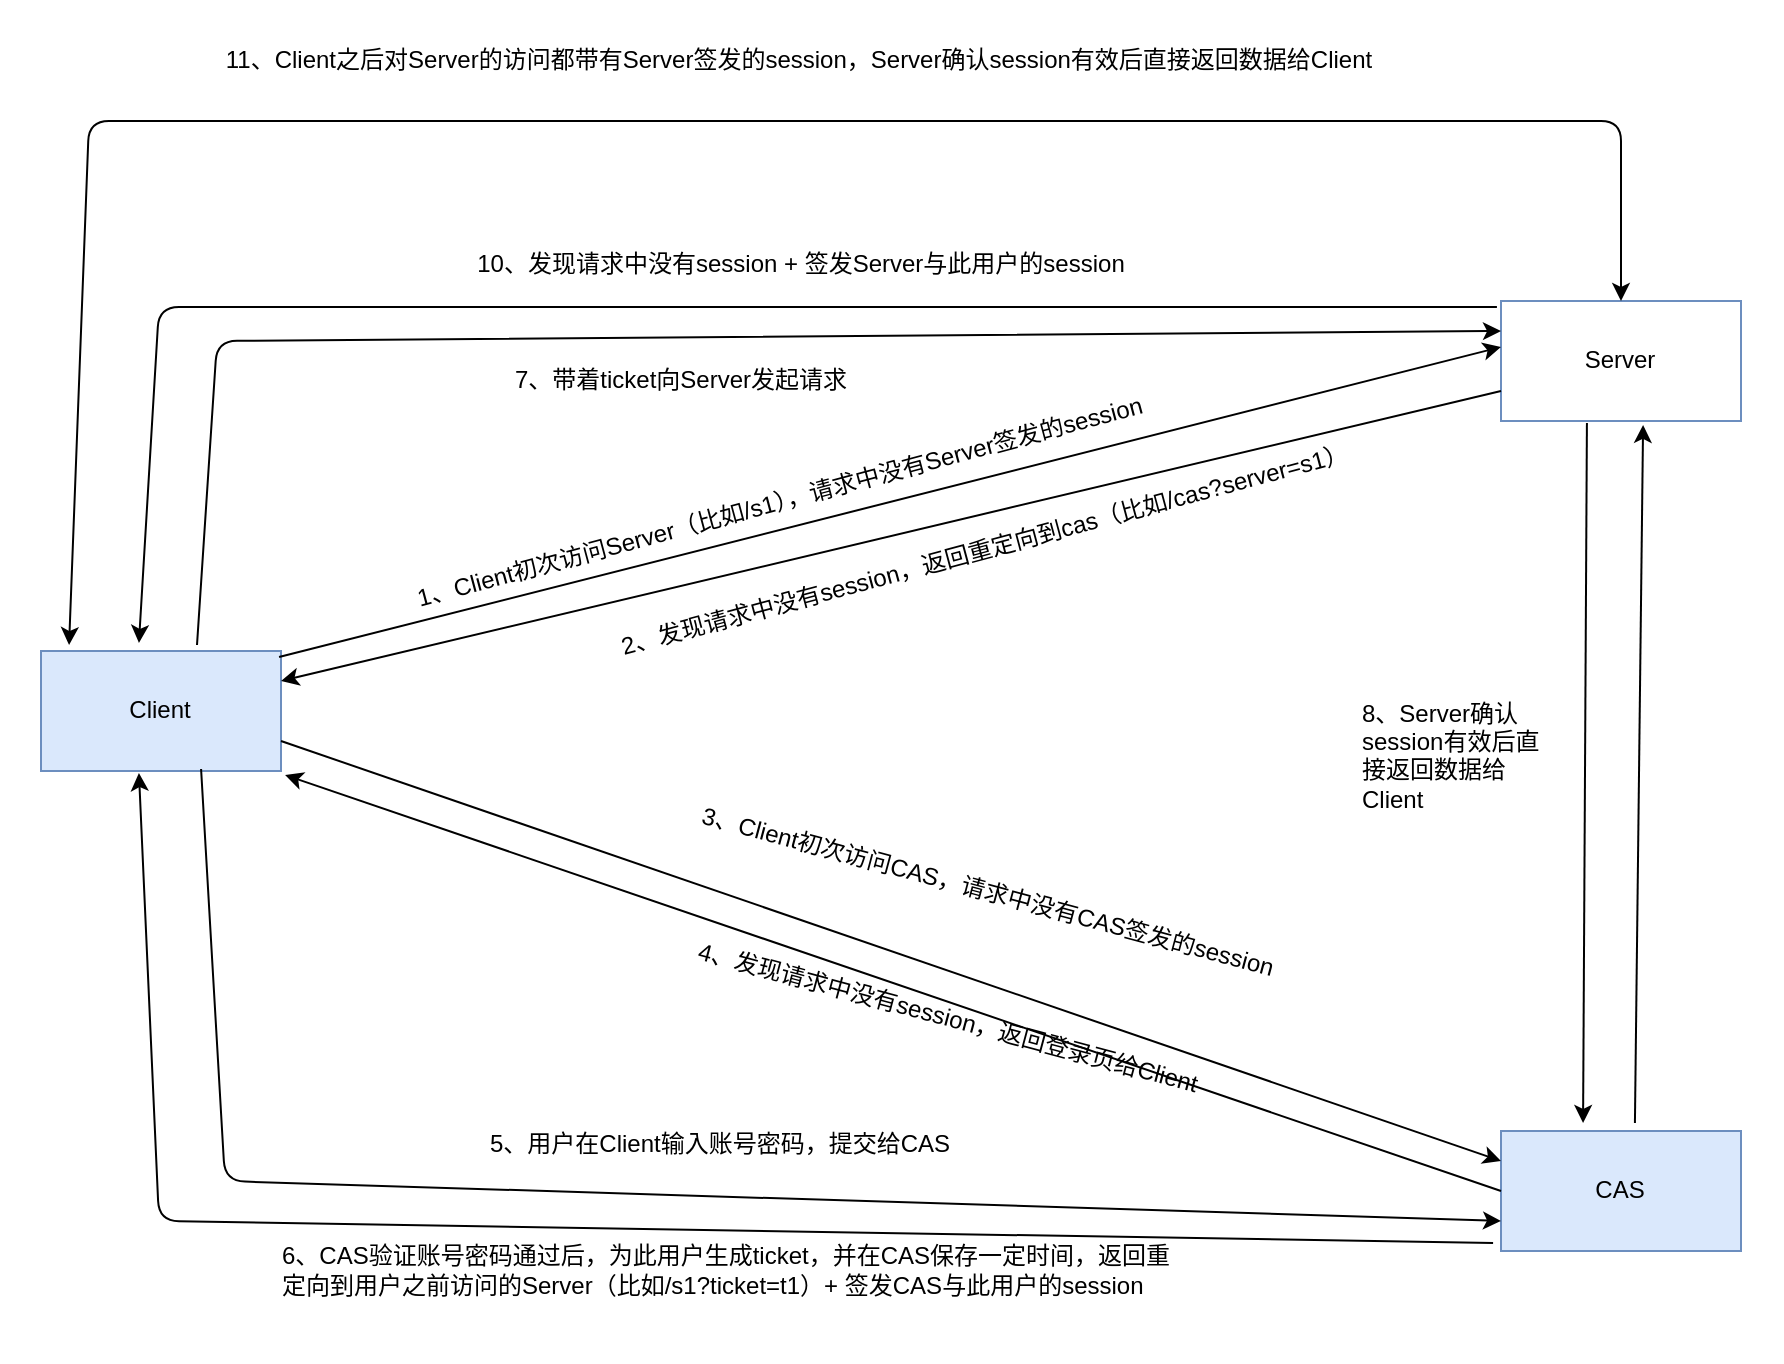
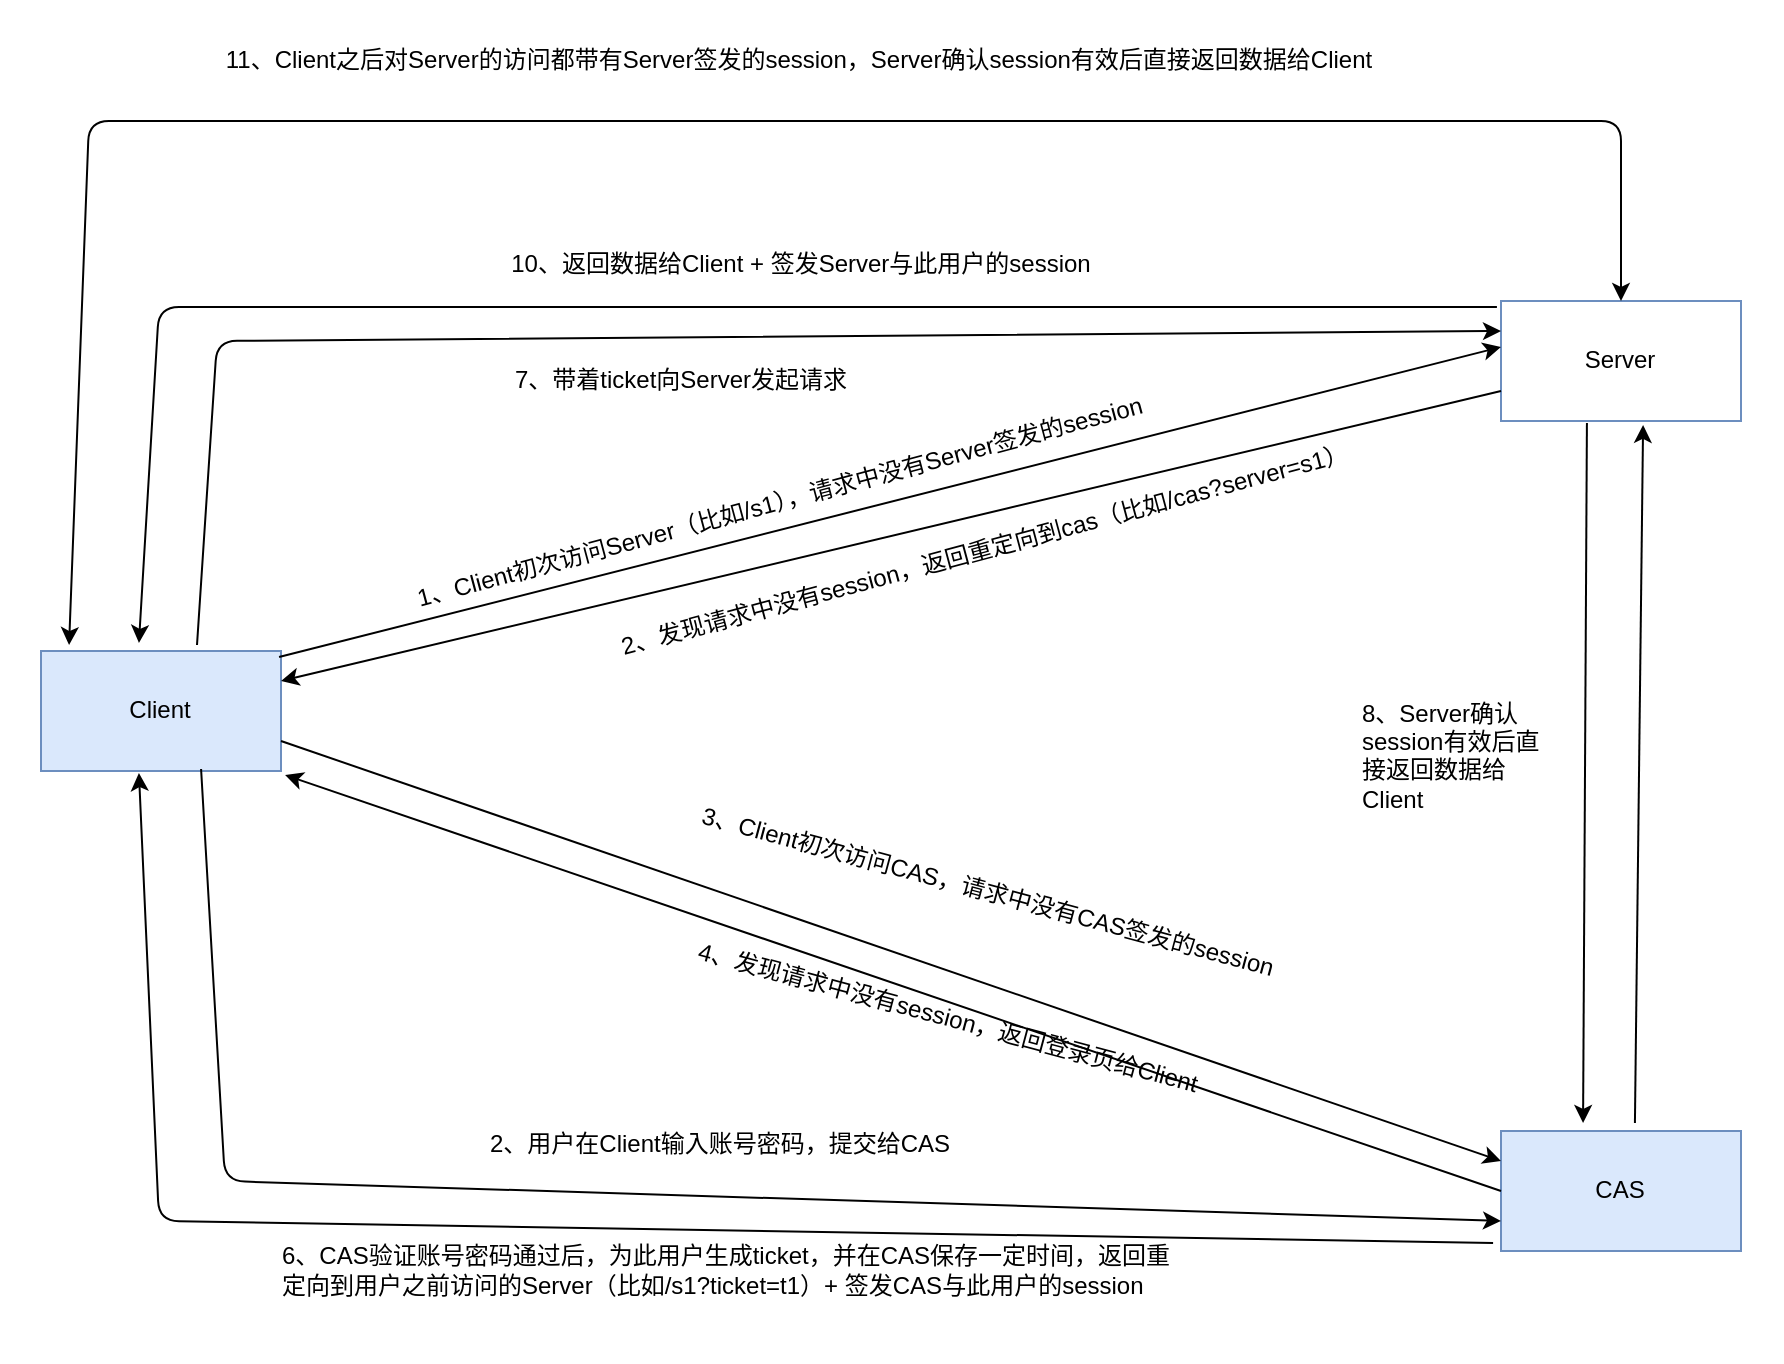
  <mxCell id="0" />
  <mxCell id="1" parent="0" />
  <mxCell id="2" value="Client" style="rounded=0;whiteSpace=wrap;html=1;fillColor=#dae8fc;strokeColor=#6c8ebf;" vertex="1" parent="1"><mxGeometry x="20" y="325" width="120" height="60" as="geometry" /></mxCell>
  <mxCell id="3" value="CAS" style="rounded=0;whiteSpace=wrap;html=1;fillColor=#dae8fc;strokeColor=#6c8ebf;" vertex="1" parent="1"><mxGeometry x="750" y="565" width="120" height="60" as="geometry" /></mxCell>
  <mxCell id="4" value="Server" style="rounded=0;whiteSpace=wrap;html=1;fillColor=#ffffff;strokeColor=#6c8ebf;" vertex="1" parent="1"><mxGeometry x="750" y="150" width="120" height="60" as="geometry" /></mxCell>
  <mxCell id="5" value="" style="endArrow=classic;html=1;entryX=0;entryY=0.383;entryDx=0;entryDy=0;entryPerimeter=0;exitX=0.992;exitY=0.05;exitDx=0;exitDy=0;exitPerimeter=0;" edge="1" parent="1" source="2" target="4"><mxGeometry width="50" height="50" relative="1" as="geometry"><mxPoint x="180" y="360" as="sourcePoint" /><mxPoint x="230" y="310" as="targetPoint" /></mxGeometry></mxCell>
  <mxCell id="6" value="" style="endArrow=classic;html=1;exitX=0;exitY=0.75;exitDx=0;exitDy=0;entryX=1;entryY=0.25;entryDx=0;entryDy=0;" edge="1" parent="1" source="4" target="2"><mxGeometry width="50" height="50" relative="1" as="geometry"><mxPoint x="440" y="370" as="sourcePoint" /><mxPoint x="490" y="320" as="targetPoint" /></mxGeometry></mxCell>
  <mxCell id="7" value="1、Client初次访问Server（比如/s1），请求中没有Server签发的session" style="text;html=1;strokeColor=none;fillColor=none;align=center;verticalAlign=middle;whiteSpace=wrap;rounded=0;rotation=-15;" vertex="1" parent="1"><mxGeometry x="190" y="241" width="400" height="20" as="geometry" /></mxCell>
  <mxCell id="8" value="2、发现请求中没有session，返回重定向到cas（比如/cas?server=s1）" style="text;html=1;strokeColor=none;fillColor=none;align=center;verticalAlign=middle;whiteSpace=wrap;rounded=0;rotation=-15;" vertex="1" parent="1"><mxGeometry x="250" y="265" width="485" height="20" as="geometry" /></mxCell>
  <mxCell id="9" value="" style="endArrow=classic;html=1;exitX=1;exitY=0.75;exitDx=0;exitDy=0;entryX=0;entryY=0.25;entryDx=0;entryDy=0;" edge="1" parent="1" source="2" target="3"><mxGeometry width="50" height="50" relative="1" as="geometry"><mxPoint x="120" y="400" as="sourcePoint" /><mxPoint x="170" y="350" as="targetPoint" /></mxGeometry></mxCell>
  <mxCell id="10" value="3、Client初次访问CAS，请求中没有CAS签发的session" style="text;html=1;strokeColor=none;fillColor=none;align=center;verticalAlign=middle;whiteSpace=wrap;rounded=0;rotation=15;" vertex="1" parent="1"><mxGeometry x="339" y="436" width="310" height="20" as="geometry" /></mxCell>
  <mxCell id="11" value="4、发现请求中没有session，返回登录页给Client" style="text;html=1;strokeColor=none;fillColor=none;align=center;verticalAlign=middle;whiteSpace=wrap;rounded=0;rotation=15;" vertex="1" parent="1"><mxGeometry x="309" y="499" width="330" height="20" as="geometry" /></mxCell>
  <mxCell id="12" value="" style="endArrow=classic;html=1;exitX=0;exitY=0.5;exitDx=0;exitDy=0;entryX=1.017;entryY=1.033;entryDx=0;entryDy=0;entryPerimeter=0;" edge="1" parent="1" source="3" target="2"><mxGeometry width="50" height="50" relative="1" as="geometry"><mxPoint x="122" y="420" as="sourcePoint" /><mxPoint x="722" y="600" as="targetPoint" /></mxGeometry></mxCell>
  <mxCell id="13" value="" style="endArrow=classic;html=1;exitX=0.667;exitY=0.983;exitDx=0;exitDy=0;exitPerimeter=0;entryX=0;entryY=0.75;entryDx=0;entryDy=0;" edge="1" parent="1" source="2" target="3"><mxGeometry width="50" height="50" relative="1" as="geometry"><mxPoint x="180" y="650" as="sourcePoint" /><mxPoint x="230" y="600" as="targetPoint" /><Array as="points"><mxPoint x="112" y="590" /></Array></mxGeometry></mxCell>
- <mxCell id="14" value="5、用户在Client输入账号密码，提交给CAS" style="text;html=1;strokeColor=none;fillColor=none;align=center;verticalAlign=middle;whiteSpace=wrap;rounded=0;" vertex="1" parent="1"><mxGeometry x="210" y="562" width="300" height="20" as="geometry" /></mxCell>
+ <mxCell id="14" value="2、用户在Client输入账号密码，提交给CAS" style="text;html=1;strokeColor=none;fillColor=none;align=center;verticalAlign=middle;whiteSpace=wrap;rounded=0;" vertex="1" parent="1"><mxGeometry x="210" y="562" width="300" height="20" as="geometry" /></mxCell>
  <mxCell id="15" value="" style="endArrow=classic;html=1;exitX=-0.033;exitY=0.933;exitDx=0;exitDy=0;exitPerimeter=0;entryX=0.408;entryY=1.017;entryDx=0;entryDy=0;entryPerimeter=0;" edge="1" parent="1" source="3" target="2"><mxGeometry width="50" height="50" relative="1" as="geometry"><mxPoint x="230" y="750" as="sourcePoint" /><mxPoint x="280" y="700" as="targetPoint" /><Array as="points"><mxPoint x="79" y="610" /></Array></mxGeometry></mxCell>
  <mxCell id="16" value="&lt;div style=&quot;text-align: left&quot;&gt;&lt;span&gt;6、CAS验证账号密码通过后，为此用户生成ticket，并在CAS保存一定时间，返回重定向到用户之前访问的Server（比如/s1?ticket=t1）+ 签发CAS与此用户的session&lt;/span&gt;&lt;/div&gt;" style="text;html=1;strokeColor=none;fillColor=none;align=center;verticalAlign=middle;whiteSpace=wrap;rounded=0;" vertex="1" parent="1"><mxGeometry x="140" y="610" width="450" height="50" as="geometry" /></mxCell>
  <mxCell id="17" value="" style="endArrow=classic;html=1;exitX=0.65;exitY=-0.05;exitDx=0;exitDy=0;exitPerimeter=0;entryX=0;entryY=0.25;entryDx=0;entryDy=0;" edge="1" parent="1" source="2" target="4"><mxGeometry width="50" height="50" relative="1" as="geometry"><mxPoint x="70" y="310" as="sourcePoint" /><mxPoint x="120" y="260" as="targetPoint" /><Array as="points"><mxPoint x="108" y="170" /></Array></mxGeometry></mxCell>
  <mxCell id="18" value="7、带着ticket向Server发起请求" style="text;html=1;strokeColor=none;fillColor=none;align=center;verticalAlign=middle;whiteSpace=wrap;rounded=0;" vertex="1" parent="1"><mxGeometry x="30.5" y="180" width="619" height="20" as="geometry" /></mxCell>
  <mxCell id="19" value="" style="endArrow=classic;html=1;exitX=0.358;exitY=1.017;exitDx=0;exitDy=0;exitPerimeter=0;entryX=0.342;entryY=-0.067;entryDx=0;entryDy=0;entryPerimeter=0;" edge="1" parent="1" source="4" target="3"><mxGeometry width="50" height="50" relative="1" as="geometry"><mxPoint x="760" y="460" as="sourcePoint" /><mxPoint x="810" y="410" as="targetPoint" /></mxGeometry></mxCell>
  <mxCell id="20" value="&lt;div style=&quot;text-align: left&quot;&gt;&lt;span&gt;8、Server确认session有效后直接返回数据给Client&lt;/span&gt;&lt;/div&gt;&lt;br&gt;" style="text;html=1;strokeColor=none;fillColor=none;align=center;verticalAlign=middle;whiteSpace=wrap;rounded=0;" vertex="1" parent="1"><mxGeometry x="680" y="300" width="95" height="170" as="geometry" /></mxCell>
  <mxCell id="21" value="" style="endArrow=classic;html=1;entryX=0.592;entryY=1.033;entryDx=0;entryDy=0;entryPerimeter=0;exitX=0.558;exitY=-0.067;exitDx=0;exitDy=0;exitPerimeter=0;" edge="1" parent="1" source="3" target="4"><mxGeometry width="50" height="50" relative="1" as="geometry"><mxPoint x="820" y="360" as="sourcePoint" /><mxPoint x="870" y="310" as="targetPoint" /></mxGeometry></mxCell>
  <mxCell id="22" value="" style="endArrow=classic;html=1;exitX=-0.017;exitY=0.05;exitDx=0;exitDy=0;exitPerimeter=0;entryX=0.408;entryY=-0.067;entryDx=0;entryDy=0;entryPerimeter=0;" edge="1" parent="1" source="4" target="2"><mxGeometry width="50" height="50" relative="1" as="geometry"><mxPoint x="690" y="140" as="sourcePoint" /><mxPoint x="740" y="90" as="targetPoint" /><Array as="points"><mxPoint x="79" y="153" /></Array></mxGeometry></mxCell>
- <mxCell id="23" value="10、发现请求中没有session + 签发Server与此用户的session" style="text;html=1;strokeColor=none;fillColor=none;align=center;verticalAlign=middle;whiteSpace=wrap;rounded=0;" vertex="1" parent="1"><mxGeometry x="90.5" y="122" width="619" height="20" as="geometry" /></mxCell>
+ <mxCell id="23" value="10、返回数据给Client + 签发Server与此用户的session" style="text;html=1;strokeColor=none;fillColor=none;align=center;verticalAlign=middle;whiteSpace=wrap;rounded=0;" vertex="1" parent="1"><mxGeometry x="90.5" y="122" width="619" height="20" as="geometry" /></mxCell>
  <mxCell id="24" value="11、Client之后对Server的访问都带有Server签发的session，Server确认session有效后直接返回数据给Client" style="text;html=1;strokeColor=none;fillColor=none;align=center;verticalAlign=middle;whiteSpace=wrap;rounded=0;" vertex="1" parent="1"><mxGeometry x="90" y="20" width="619" height="20" as="geometry" /></mxCell>
  <mxCell id="25" value="" style="endArrow=classic;startArrow=classic;html=1;exitX=0.117;exitY=-0.05;exitDx=0;exitDy=0;exitPerimeter=0;entryX=0.5;entryY=0;entryDx=0;entryDy=0;" edge="1" parent="1" source="2" target="4"><mxGeometry width="50" height="50" relative="1" as="geometry"><mxPoint x="60" y="110" as="sourcePoint" /><mxPoint x="110" y="60" as="targetPoint" /><Array as="points"><mxPoint x="44" y="60" /><mxPoint x="810" y="60" /></Array></mxGeometry></mxCell>
